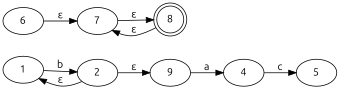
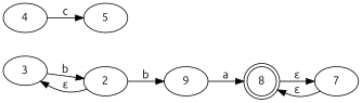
  digraph {
    fontname=Ubuntu
    rankdir=LR
    node [fontname=Ubuntu]
    edge [fontname=Ubuntu]
-   n1 [label=1]
+   n1 [label=3]
    n2 [label=2]
    n3 [label=9]
    n4 [label=4]
    n5 [label=5]
-   n6 [label=6]
    n7 [label=7]
    n8 [label=8 shape=doublecircle]
    n1 -> n2 [label=b]
    n2 -> n1 [label="ε"]
-   n2 -> n3 [label="ε"]
-   n3 -> n4 [label=a]
+   n2 -> n3 [label=b]
+   n3 -> n8 [label=a]
    n4 -> n5 [label=c]
-   n6 -> n7 [label="ε"]
    n7 -> n8 [label="ε"]
    n8 -> n7 [label="ε"]
  }
